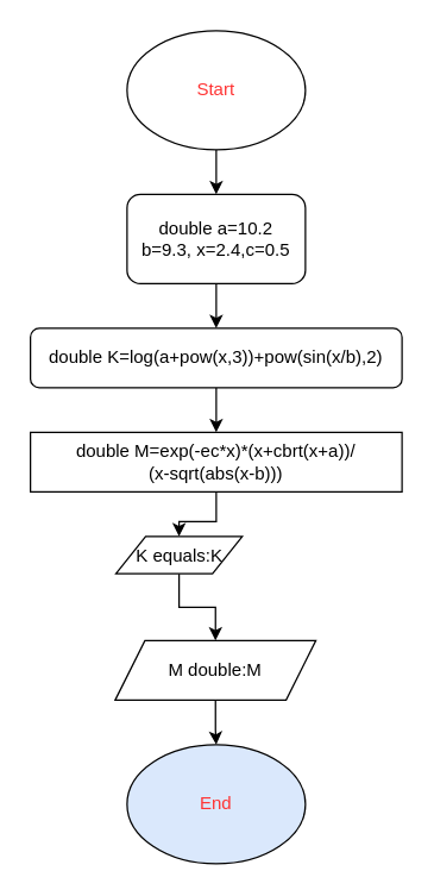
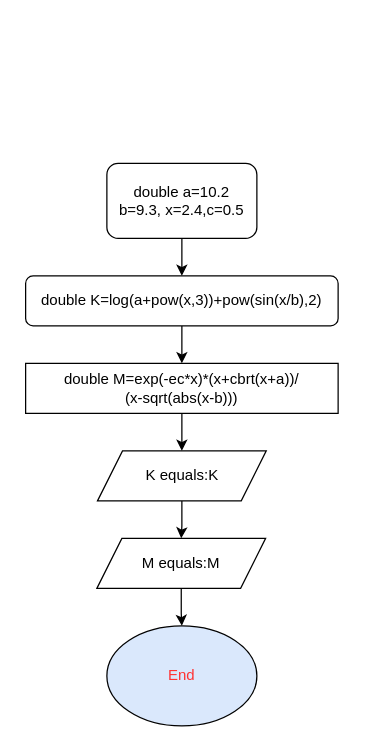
  <mxCell id="0" />
  <mxCell id="1" parent="0" />
- <mxCell id="2" style="edgeStyle=orthogonalEdgeStyle;rounded=0;orthogonalLoop=1;jettySize=auto;html=1;" edge="1" parent="1" source="3" target="5"><mxGeometry relative="1" as="geometry" /></mxCell>
- <mxCell id="3" value="&lt;font color=&quot;#ff3333&quot;&gt;Start&lt;/font&gt;" style="ellipse;whiteSpace=wrap;html=1;" vertex="1" parent="1"><mxGeometry x="85" y="20" width="120" height="80" as="geometry" /></mxCell>
  <mxCell id="4" style="edgeStyle=orthogonalEdgeStyle;rounded=0;orthogonalLoop=1;jettySize=auto;html=1;" edge="1" parent="1" source="5" target="7"><mxGeometry relative="1" as="geometry" /></mxCell>
  <mxCell id="5" value="double a=10.2&lt;div&gt;b=9.3, x=2.4,c=0.5&lt;/div&gt;" style="whiteSpace=wrap;html=1;rounded=1;" vertex="1" parent="1"><mxGeometry x="85" y="130" width="120" height="60" as="geometry" /></mxCell>
  <mxCell id="6" style="edgeStyle=orthogonalEdgeStyle;rounded=0;orthogonalLoop=1;jettySize=auto;html=1;" edge="1" parent="1" source="7" target="9"><mxGeometry relative="1" as="geometry" /></mxCell>
  <mxCell id="7" value="double K=log(a+pow(x,3))+pow(sin(x/b),2)" style="whiteSpace=wrap;html=1;rounded=1;" vertex="1" parent="1"><mxGeometry x="20" y="220" width="250" height="40" as="geometry" /></mxCell>
  <mxCell id="8" style="edgeStyle=orthogonalEdgeStyle;rounded=0;orthogonalLoop=1;jettySize=auto;html=1;" edge="1" parent="1" source="9" target="11"><mxGeometry relative="1" as="geometry" /></mxCell>
  <mxCell id="9" value="double M=exp(-ec*x)*(x+cbrt(x+a))/&lt;div&gt;(x-sqrt(abs(x-b)))&lt;/div&gt;" style="rounded=0;whiteSpace=wrap;html=1;" vertex="1" parent="1"><mxGeometry x="20" y="290" width="250" height="40" as="geometry" /></mxCell>
  <mxCell id="10" style="edgeStyle=orthogonalEdgeStyle;rounded=0;orthogonalLoop=1;jettySize=auto;html=1;" edge="1" parent="1" source="11" target="13"><mxGeometry relative="1" as="geometry" /></mxCell>
- <mxCell id="11" value="K equals:K" style="shape=parallelogram;perimeter=parallelogramPerimeter;whiteSpace=wrap;html=1;fixedSize=1;" vertex="1" parent="1"><mxGeometry x="77.5" y="360" width="85" height="25" as="geometry" /></mxCell>
+ <mxCell id="11" value="K equals:K" style="shape=parallelogram;perimeter=parallelogramPerimeter;whiteSpace=wrap;html=1;fixedSize=1;" vertex="1" parent="1"><mxGeometry x="77.5" y="360" width="135" height="40" as="geometry" /></mxCell>
  <mxCell id="12" style="edgeStyle=orthogonalEdgeStyle;rounded=0;orthogonalLoop=1;jettySize=auto;html=1;" edge="1" parent="1" source="13" target="14"><mxGeometry relative="1" as="geometry" /></mxCell>
- <mxCell id="13" value="M double:M" style="shape=parallelogram;perimeter=parallelogramPerimeter;whiteSpace=wrap;html=1;fixedSize=1;" vertex="1" parent="1"><mxGeometry x="77" y="430" width="135" height="40" as="geometry" /></mxCell>
+ <mxCell id="13" value="M equals:M" style="shape=parallelogram;perimeter=parallelogramPerimeter;whiteSpace=wrap;html=1;fixedSize=1;" vertex="1" parent="1"><mxGeometry x="77" y="430" width="135" height="40" as="geometry" /></mxCell>
  <mxCell id="14" value="&lt;font color=&quot;#ff3333&quot;&gt;End&lt;/font&gt;" style="ellipse;whiteSpace=wrap;html=1;fillColor=#dae8fc;" vertex="1" parent="1"><mxGeometry x="85" y="500" width="120" height="80" as="geometry" /></mxCell>
